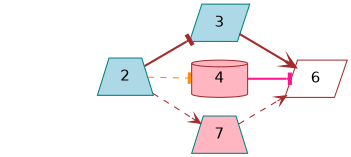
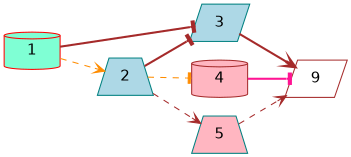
  digraph {
    fontname="DejaVu Sans"
    rankdir=LR
    node [color=teal fillcolor=lightblue fontname="DejaVu Sans" shape=cylinder style=filled]
    edge [arrowhead=vee color=brown fontname="DejaVu Sans" style=dashed]
+   1 [color=red entry=true fillcolor=aquamarine]
    2 [shape=trapezium]
    3 [shape=parallelogram]
    4 [color=brown fillcolor=lightpink]
-   5 [fillcolor=lightpink shape=trapezium label=7]
-   6 [color=brown fillcolor=white shape=parallelogram]
+   5 [fillcolor=lightpink shape=trapezium]
+   6 [color=brown fillcolor=white shape=parallelogram label=9]
+   1 -> 2 [color=darkorange]
+   1 -> 3 [arrowhead=tee style=bold]
    2 -> 3 [arrowhead=tee style=bold]
    2 -> 4 [arrowhead=tee color=darkorange]
    2 -> 5
    3 -> 6 [style=bold]
    4 -> 6 [arrowhead=tee color=deeppink style=bold]
    5 -> 6
  }
